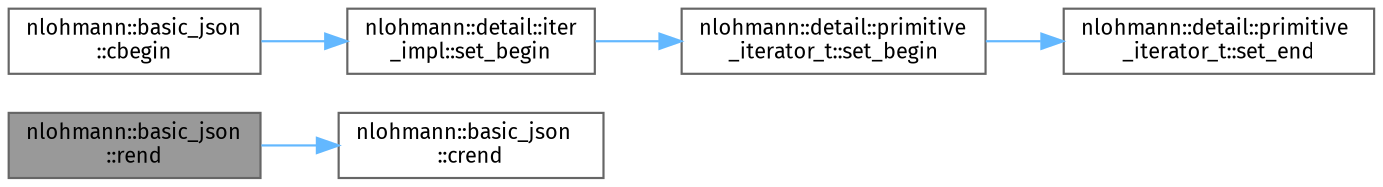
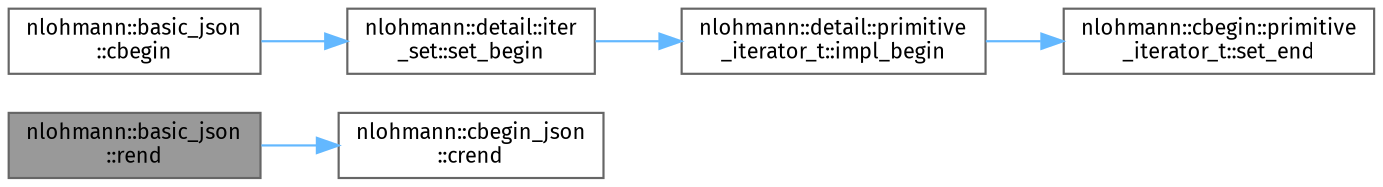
  digraph {
    fontname="Fira Sans"
    rankdir=LR
    node [color=grey40 fillcolor=white fontname="Fira Sans" fontsize=10 shape=box style=filled]
    edge [color=steelblue1 fontname="Fira Sans" fontsize=10 labelfontname=Helvetica labelfontsize=10 style=solid]
    n1 [color=gray40 fillcolor=grey60 fontcolor=black height=0.2 label="nlohmann::basic_json\l::rend" width=0.4]
-   n2 [height=0.2 label="nlohmann::basic_json\l::crend" width=0.4]
+   n2 [height=0.2 label="nlohmann::cbegin_json\l::crend" width=0.4]
    n3 [height=0.2 label="nlohmann::basic_json\l::cbegin" width=0.4]
-   n4 [height=0.2 label="nlohmann::detail::iter\l_impl::set_begin" width=0.4]
-   n5 [height=0.2 label="nlohmann::detail::primitive\l_iterator_t::set_begin" width=0.4]
-   n6 [height=0.2 label="nlohmann::detail::primitive\l_iterator_t::set_end" width=0.4]
+   n4 [height=0.2 label="nlohmann::detail::iter\l_set::set_begin" width=0.4]
+   n5 [height=0.2 label="nlohmann::detail::primitive\l_iterator_t::impl_begin" width=0.4]
+   n6 [height=0.2 label="nlohmann::cbegin::primitive\l_iterator_t::set_end" width=0.4]
    n1 -> n2
    n3 -> n4
    n4 -> n5
    n5 -> n6
  }
